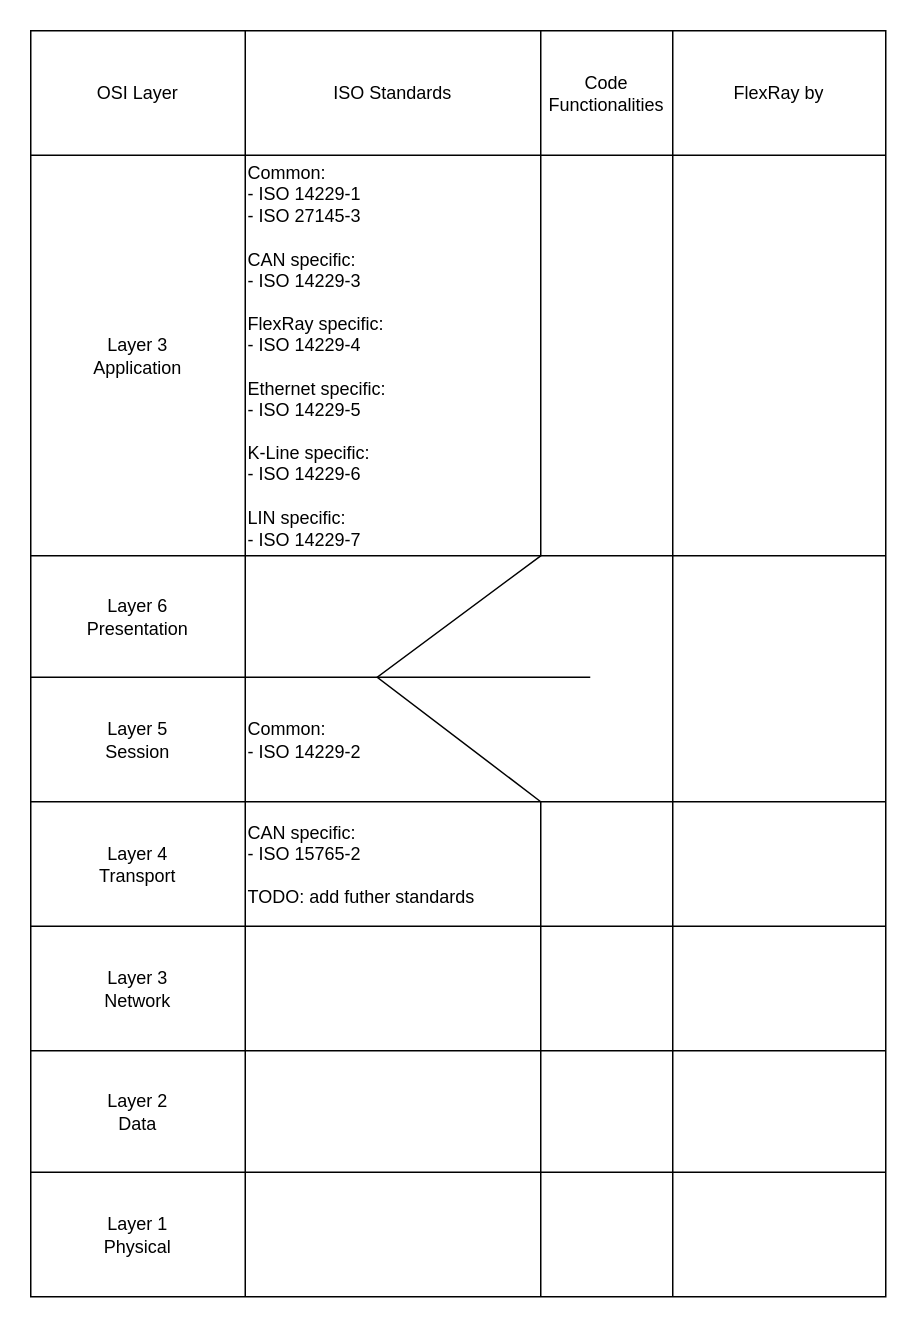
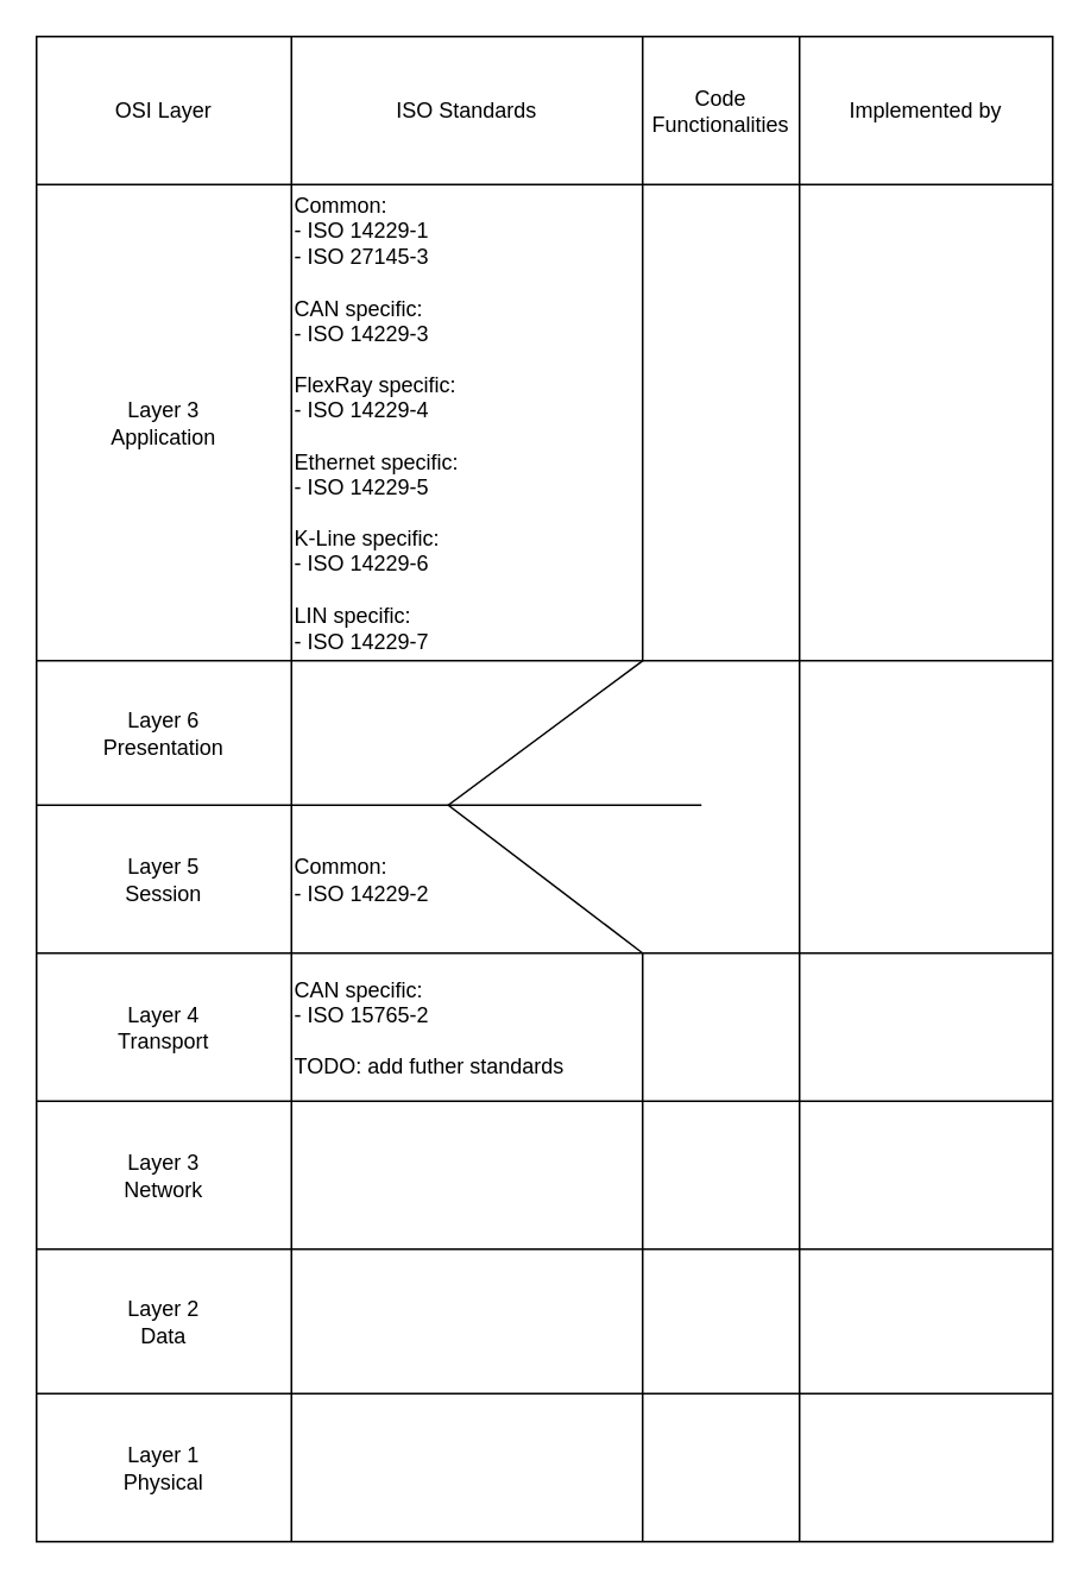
  <mxCell id="0" />
  <mxCell id="1" parent="0" />
  <mxCell id="2" value="" style="shape=table;html=1;whiteSpace=wrap;startSize=0;container=1;collapsible=0;childLayout=tableLayout;rounded=0;sketch=0;" vertex="1" parent="1"><mxGeometry x="20" y="20" width="570" height="844" as="geometry" /></mxCell>
  <mxCell id="3" value="" style="shape=partialRectangle;html=1;whiteSpace=wrap;collapsible=0;dropTarget=0;pointerEvents=0;fillColor=none;top=0;left=0;bottom=0;right=0;points=[[0,0.5],[1,0.5]];portConstraint=eastwest;" vertex="1" parent="2"><mxGeometry width="570" height="83" as="geometry" /></mxCell>
  <mxCell id="4" value="OSI Layer" style="shape=partialRectangle;html=1;whiteSpace=wrap;connectable=0;fillColor=none;top=0;left=0;bottom=0;right=0;overflow=hidden;" vertex="1" parent="3"><mxGeometry width="143" height="83" as="geometry" /></mxCell>
  <mxCell id="5" value="ISO Standards" style="shape=partialRectangle;html=1;whiteSpace=wrap;connectable=0;fillColor=none;top=0;left=0;bottom=0;right=0;overflow=hidden;" vertex="1" parent="3"><mxGeometry x="143" width="197" height="83" as="geometry" /></mxCell>
  <mxCell id="6" value="Code Functionalities" style="shape=partialRectangle;html=1;whiteSpace=wrap;connectable=0;fillColor=none;top=0;left=0;bottom=0;right=0;overflow=hidden;" vertex="1" parent="3"><mxGeometry x="340" width="88" height="83" as="geometry" /></mxCell>
- <mxCell id="7" value="FlexRay by" style="shape=partialRectangle;html=1;whiteSpace=wrap;connectable=0;fillColor=none;top=0;left=0;bottom=0;right=0;overflow=hidden;" vertex="1" parent="3"><mxGeometry x="428" width="142" height="83" as="geometry" /></mxCell>
+ <mxCell id="7" value="Implemented by" style="shape=partialRectangle;html=1;whiteSpace=wrap;connectable=0;fillColor=none;top=0;left=0;bottom=0;right=0;overflow=hidden;" vertex="1" parent="3"><mxGeometry x="428" width="142" height="83" as="geometry" /></mxCell>
  <mxCell id="8" value="" style="shape=partialRectangle;html=1;whiteSpace=wrap;collapsible=0;dropTarget=0;pointerEvents=0;fillColor=none;top=0;left=0;bottom=0;right=0;points=[[0,0.5],[1,0.5]];portConstraint=eastwest;" vertex="1" parent="2"><mxGeometry y="83" width="570" height="267" as="geometry" /></mxCell>
  <mxCell id="9" value="Layer 3&lt;br&gt;Application" style="shape=partialRectangle;html=1;whiteSpace=wrap;connectable=0;fillColor=none;top=0;left=0;bottom=0;right=0;overflow=hidden;" vertex="1" parent="8"><mxGeometry width="143" height="267" as="geometry" /></mxCell>
  <mxCell id="10" value="&lt;span&gt;Common:&lt;br&gt;&lt;/span&gt;&lt;span&gt;- ISO 14229-1&lt;br&gt;- ISO 27145-3&lt;br&gt;&lt;/span&gt;&lt;span&gt;&lt;br&gt;&lt;/span&gt;&lt;span&gt;CAN specific:&lt;br&gt;&lt;/span&gt;&lt;span&gt;- ISO 14229-3&lt;br&gt;&lt;/span&gt;&lt;span&gt;&lt;br&gt;&lt;/span&gt;FlexRay specific:&lt;br&gt;&lt;span&gt;- ISO 14229-4&lt;br&gt;&lt;/span&gt;&lt;br&gt;Ethernet specific:&lt;br&gt;- ISO 14229-5&lt;br&gt;&lt;br&gt;K-Line specific:&lt;br&gt;- ISO 14229-6&lt;br&gt;&lt;br&gt;LIN specific:&lt;br&gt;- ISO 14229-7" style="shape=partialRectangle;html=1;whiteSpace=wrap;connectable=0;fillColor=none;top=0;left=0;bottom=0;right=0;overflow=hidden;align=left;" vertex="1" parent="8"><mxGeometry x="143" width="197" height="267" as="geometry" /></mxCell>
  <mxCell id="11" value="" style="shape=partialRectangle;html=1;whiteSpace=wrap;connectable=0;fillColor=none;top=0;left=0;bottom=0;right=0;overflow=hidden;" vertex="1" parent="8"><mxGeometry x="340" width="88" height="267" as="geometry" /></mxCell>
  <mxCell id="12" style="shape=partialRectangle;html=1;whiteSpace=wrap;connectable=0;fillColor=none;top=0;left=0;bottom=0;right=0;overflow=hidden;" vertex="1" parent="8"><mxGeometry x="428" width="142" height="267" as="geometry" /></mxCell>
  <mxCell id="13" value="" style="shape=partialRectangle;html=1;whiteSpace=wrap;collapsible=0;dropTarget=0;pointerEvents=0;fillColor=none;top=0;left=0;bottom=0;right=0;points=[[0,0.5],[1,0.5]];portConstraint=eastwest;" vertex="1" parent="2"><mxGeometry y="350" width="570" height="81" as="geometry" /></mxCell>
  <mxCell id="14" value="Layer 6&lt;br&gt;Presentation" style="shape=partialRectangle;html=1;whiteSpace=wrap;connectable=0;fillColor=none;top=0;left=0;bottom=0;right=0;overflow=hidden;" vertex="1" parent="13"><mxGeometry width="143" height="81" as="geometry" /></mxCell>
  <mxCell id="15" value="" style="shape=partialRectangle;html=1;whiteSpace=wrap;connectable=0;fillColor=none;top=0;left=0;bottom=0;right=0;overflow=hidden;" vertex="1" parent="13"><mxGeometry x="340" width="88" height="81" as="geometry" /></mxCell>
  <mxCell id="16" style="shape=partialRectangle;html=1;whiteSpace=wrap;connectable=0;fillColor=none;top=0;left=0;bottom=0;right=0;overflow=hidden;" vertex="1" parent="13"><mxGeometry x="428" width="142" height="81" as="geometry" /></mxCell>
  <mxCell id="17" style="shape=partialRectangle;html=1;whiteSpace=wrap;collapsible=0;dropTarget=0;pointerEvents=0;fillColor=none;top=0;left=0;bottom=0;right=0;points=[[0,0.5],[1,0.5]];portConstraint=eastwest;" vertex="1" parent="2"><mxGeometry y="431" width="570" height="83" as="geometry" /></mxCell>
  <mxCell id="18" value="Layer 5&lt;br&gt;Session" style="shape=partialRectangle;html=1;whiteSpace=wrap;connectable=0;fillColor=none;top=0;left=0;bottom=0;right=0;overflow=hidden;" vertex="1" parent="17"><mxGeometry width="143" height="83" as="geometry" /></mxCell>
  <mxCell id="19" value="Common:&lt;br&gt;- ISO 14229-2" style="shape=partialRectangle;html=1;whiteSpace=wrap;connectable=0;fillColor=none;top=0;left=0;bottom=0;right=0;overflow=hidden;align=left;" vertex="1" parent="17"><mxGeometry x="143" width="197" height="83" as="geometry" /></mxCell>
  <mxCell id="20" style="shape=partialRectangle;html=1;whiteSpace=wrap;connectable=0;fillColor=none;top=0;left=0;bottom=0;right=0;overflow=hidden;" vertex="1" parent="17"><mxGeometry x="340" width="88" height="83" as="geometry" /></mxCell>
  <mxCell id="21" style="shape=partialRectangle;html=1;whiteSpace=wrap;connectable=0;fillColor=none;top=0;left=0;bottom=0;right=0;overflow=hidden;" vertex="1" parent="17"><mxGeometry x="428" width="142" height="83" as="geometry" /></mxCell>
  <mxCell id="22" style="shape=partialRectangle;html=1;whiteSpace=wrap;collapsible=0;dropTarget=0;pointerEvents=0;fillColor=none;top=0;left=0;bottom=0;right=0;points=[[0,0.5],[1,0.5]];portConstraint=eastwest;" vertex="1" parent="2"><mxGeometry y="514" width="570" height="83" as="geometry" /></mxCell>
  <mxCell id="23" value="Layer 4&lt;br&gt;Transport" style="shape=partialRectangle;html=1;whiteSpace=wrap;connectable=0;fillColor=none;top=0;left=0;bottom=0;right=0;overflow=hidden;" vertex="1" parent="22"><mxGeometry width="143" height="83" as="geometry" /></mxCell>
  <mxCell id="24" value="CAN specific:&lt;br&gt;- ISO 15765-2&lt;br&gt;&lt;br&gt;TODO: add futher standards" style="shape=partialRectangle;html=1;whiteSpace=wrap;connectable=0;fillColor=none;top=0;left=0;bottom=0;right=0;overflow=hidden;align=left;" vertex="1" parent="22"><mxGeometry x="143" width="197" height="83" as="geometry" /></mxCell>
  <mxCell id="25" style="shape=partialRectangle;html=1;whiteSpace=wrap;connectable=0;fillColor=none;top=0;left=0;bottom=0;right=0;overflow=hidden;" vertex="1" parent="22"><mxGeometry x="340" width="88" height="83" as="geometry" /></mxCell>
  <mxCell id="26" style="shape=partialRectangle;html=1;whiteSpace=wrap;connectable=0;fillColor=none;top=0;left=0;bottom=0;right=0;overflow=hidden;" vertex="1" parent="22"><mxGeometry x="428" width="142" height="83" as="geometry" /></mxCell>
  <mxCell id="27" style="shape=partialRectangle;html=1;whiteSpace=wrap;collapsible=0;dropTarget=0;pointerEvents=0;fillColor=none;top=0;left=0;bottom=0;right=0;points=[[0,0.5],[1,0.5]];portConstraint=eastwest;" vertex="1" parent="2"><mxGeometry y="597" width="570" height="83" as="geometry" /></mxCell>
  <mxCell id="28" value="Layer 3&lt;br&gt;Network" style="shape=partialRectangle;html=1;whiteSpace=wrap;connectable=0;fillColor=none;top=0;left=0;bottom=0;right=0;overflow=hidden;" vertex="1" parent="27"><mxGeometry width="143" height="83" as="geometry" /></mxCell>
  <mxCell id="29" style="shape=partialRectangle;html=1;whiteSpace=wrap;connectable=0;fillColor=none;top=0;left=0;bottom=0;right=0;overflow=hidden;align=left;" vertex="1" parent="27"><mxGeometry x="143" width="197" height="83" as="geometry" /></mxCell>
  <mxCell id="30" style="shape=partialRectangle;html=1;whiteSpace=wrap;connectable=0;fillColor=none;top=0;left=0;bottom=0;right=0;overflow=hidden;" vertex="1" parent="27"><mxGeometry x="340" width="88" height="83" as="geometry" /></mxCell>
  <mxCell id="31" style="shape=partialRectangle;html=1;whiteSpace=wrap;connectable=0;fillColor=none;top=0;left=0;bottom=0;right=0;overflow=hidden;" vertex="1" parent="27"><mxGeometry x="428" width="142" height="83" as="geometry" /></mxCell>
  <mxCell id="32" style="shape=partialRectangle;html=1;whiteSpace=wrap;collapsible=0;dropTarget=0;pointerEvents=0;fillColor=none;top=0;left=0;bottom=0;right=0;points=[[0,0.5],[1,0.5]];portConstraint=eastwest;" vertex="1" parent="2"><mxGeometry y="680" width="570" height="81" as="geometry" /></mxCell>
  <mxCell id="33" value="Layer 2&lt;br&gt;Data" style="shape=partialRectangle;html=1;whiteSpace=wrap;connectable=0;fillColor=none;top=0;left=0;bottom=0;right=0;overflow=hidden;" vertex="1" parent="32"><mxGeometry width="143" height="81" as="geometry" /></mxCell>
  <mxCell id="34" style="shape=partialRectangle;html=1;whiteSpace=wrap;connectable=0;fillColor=none;top=0;left=0;bottom=0;right=0;overflow=hidden;align=left;" vertex="1" parent="32"><mxGeometry x="143" width="197" height="81" as="geometry" /></mxCell>
  <mxCell id="35" style="shape=partialRectangle;html=1;whiteSpace=wrap;connectable=0;fillColor=none;top=0;left=0;bottom=0;right=0;overflow=hidden;" vertex="1" parent="32"><mxGeometry x="340" width="88" height="81" as="geometry" /></mxCell>
  <mxCell id="36" style="shape=partialRectangle;html=1;whiteSpace=wrap;connectable=0;fillColor=none;top=0;left=0;bottom=0;right=0;overflow=hidden;" vertex="1" parent="32"><mxGeometry x="428" width="142" height="81" as="geometry" /></mxCell>
  <mxCell id="37" style="shape=partialRectangle;html=1;whiteSpace=wrap;collapsible=0;dropTarget=0;pointerEvents=0;fillColor=none;top=0;left=0;bottom=0;right=0;points=[[0,0.5],[1,0.5]];portConstraint=eastwest;" vertex="1" parent="2"><mxGeometry y="761" width="570" height="83" as="geometry" /></mxCell>
  <mxCell id="38" value="Layer 1&lt;br&gt;Physical" style="shape=partialRectangle;html=1;whiteSpace=wrap;connectable=0;fillColor=none;top=0;left=0;bottom=0;right=0;overflow=hidden;" vertex="1" parent="37"><mxGeometry width="143" height="83" as="geometry" /></mxCell>
  <mxCell id="39" style="shape=partialRectangle;html=1;whiteSpace=wrap;connectable=0;fillColor=none;top=0;left=0;bottom=0;right=0;overflow=hidden;align=left;" vertex="1" parent="37"><mxGeometry x="143" width="197" height="83" as="geometry" /></mxCell>
  <mxCell id="40" style="shape=partialRectangle;html=1;whiteSpace=wrap;connectable=0;fillColor=none;top=0;left=0;bottom=0;right=0;overflow=hidden;" vertex="1" parent="37"><mxGeometry x="340" width="88" height="83" as="geometry" /></mxCell>
  <mxCell id="41" style="shape=partialRectangle;html=1;whiteSpace=wrap;connectable=0;fillColor=none;top=0;left=0;bottom=0;right=0;overflow=hidden;" vertex="1" parent="37"><mxGeometry x="428" width="142" height="83" as="geometry" /></mxCell>
